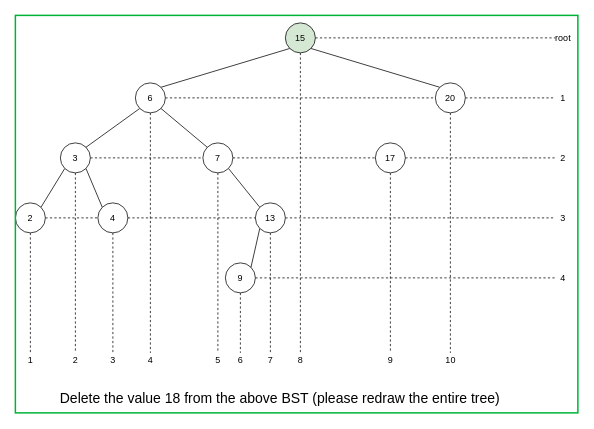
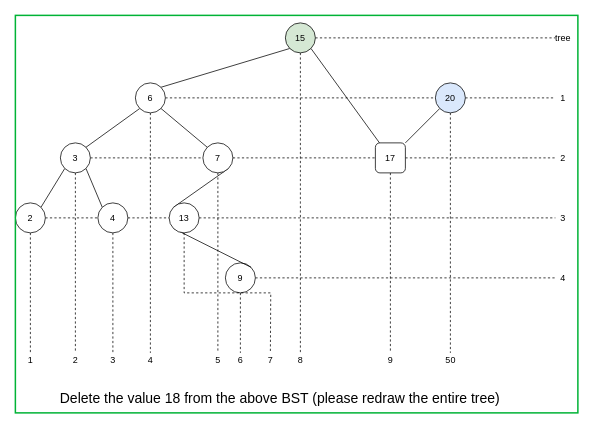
  <mxCell id="0" />
  <mxCell id="1" parent="0" />
  <mxCell id="2" style="edgeStyle=orthogonalEdgeStyle;rounded=0;orthogonalLoop=1;jettySize=auto;html=1;exitX=0.5;exitY=1;exitDx=0;exitDy=0;dashed=1;endArrow=none;endFill=0;" edge="1" parent="1" source="6"><mxGeometry relative="1" as="geometry"><mxPoint x="400" y="470" as="targetPoint" /></mxGeometry></mxCell>
  <mxCell id="3" style="rounded=0;orthogonalLoop=1;jettySize=auto;html=1;exitX=0;exitY=1;exitDx=0;exitDy=0;entryX=1;entryY=0;entryDx=0;entryDy=0;endArrow=none;endFill=0;" edge="1" parent="1" source="6" target="24"><mxGeometry relative="1" as="geometry" /></mxCell>
- <mxCell id="4" style="edgeStyle=none;rounded=0;orthogonalLoop=1;jettySize=auto;html=1;exitX=1;exitY=1;exitDx=0;exitDy=0;entryX=0;entryY=0;entryDx=0;entryDy=0;endArrow=none;endFill=0;" edge="1" parent="1" source="6" target="19"><mxGeometry relative="1" as="geometry" /></mxCell>
+ <mxCell id="4" style="edgeStyle=none;rounded=0;orthogonalLoop=1;jettySize=auto;html=1;exitX=1;exitY=1;exitDx=0;exitDy=0;endArrow=none;endFill=0;" edge="1" parent="1" source="6" target="40"><mxGeometry relative="1" as="geometry" /></mxCell>
  <mxCell id="5" style="edgeStyle=none;rounded=0;orthogonalLoop=1;jettySize=auto;html=1;exitX=1;exitY=0.5;exitDx=0;exitDy=0;endArrow=none;endFill=0;dashed=1;" edge="1" parent="1" source="6"><mxGeometry relative="1" as="geometry"><mxPoint x="740" y="50" as="targetPoint" /></mxGeometry></mxCell>
  <mxCell id="6" value="15" style="ellipse;whiteSpace=wrap;html=1;aspect=fixed;fillColor=#d5e8d4;" vertex="1" parent="1"><mxGeometry x="380" y="30" width="40" height="40" as="geometry" /></mxCell>
  <mxCell id="7" style="edgeStyle=orthogonalEdgeStyle;rounded=0;orthogonalLoop=1;jettySize=auto;html=1;exitX=0.5;exitY=1;exitDx=0;exitDy=0;dashed=1;endArrow=none;endFill=0;" edge="1" parent="1" source="10"><mxGeometry relative="1" as="geometry"><mxPoint x="290" y="470" as="targetPoint" /></mxGeometry></mxCell>
  <mxCell id="8" style="edgeStyle=none;rounded=0;orthogonalLoop=1;jettySize=auto;html=1;exitX=1;exitY=1;exitDx=0;exitDy=0;entryX=0;entryY=0;entryDx=0;entryDy=0;endArrow=none;endFill=0;" edge="1" parent="1" source="10" target="37"><mxGeometry relative="1" as="geometry" /></mxCell>
  <mxCell id="9" style="edgeStyle=none;rounded=0;orthogonalLoop=1;jettySize=auto;html=1;exitX=1;exitY=0.5;exitDx=0;exitDy=0;entryX=0;entryY=0.5;entryDx=0;entryDy=0;dashed=1;endArrow=none;endFill=0;" edge="1" parent="1" source="10" target="40"><mxGeometry relative="1" as="geometry" /></mxCell>
  <mxCell id="10" value="7" style="ellipse;whiteSpace=wrap;html=1;aspect=fixed;" vertex="1" parent="1"><mxGeometry x="270" y="190" width="40" height="40" as="geometry" /></mxCell>
  <mxCell id="11" style="edgeStyle=orthogonalEdgeStyle;rounded=0;orthogonalLoop=1;jettySize=auto;html=1;exitX=0.5;exitY=1;exitDx=0;exitDy=0;dashed=1;endArrow=none;endFill=0;" edge="1" parent="1" source="15"><mxGeometry relative="1" as="geometry"><mxPoint x="100" y="470" as="targetPoint" /></mxGeometry></mxCell>
  <mxCell id="12" style="edgeStyle=none;rounded=0;orthogonalLoop=1;jettySize=auto;html=1;exitX=0;exitY=1;exitDx=0;exitDy=0;entryX=1;entryY=0;entryDx=0;entryDy=0;endArrow=none;endFill=0;" edge="1" parent="1" source="15" target="33"><mxGeometry relative="1" as="geometry" /></mxCell>
  <mxCell id="13" style="edgeStyle=none;rounded=0;orthogonalLoop=1;jettySize=auto;html=1;exitX=1;exitY=1;exitDx=0;exitDy=0;entryX=0;entryY=0;entryDx=0;entryDy=0;endArrow=none;endFill=0;" edge="1" parent="1" source="15" target="30"><mxGeometry relative="1" as="geometry" /></mxCell>
  <mxCell id="14" style="edgeStyle=none;rounded=0;orthogonalLoop=1;jettySize=auto;html=1;exitX=1;exitY=0.5;exitDx=0;exitDy=0;entryX=0;entryY=0.5;entryDx=0;entryDy=0;dashed=1;endArrow=none;endFill=0;" edge="1" parent="1" source="15" target="10"><mxGeometry relative="1" as="geometry" /></mxCell>
  <mxCell id="15" value="3" style="ellipse;whiteSpace=wrap;html=1;aspect=fixed;" vertex="1" parent="1"><mxGeometry x="80" y="190" width="40" height="40" as="geometry" /></mxCell>
  <mxCell id="16" style="edgeStyle=orthogonalEdgeStyle;rounded=0;orthogonalLoop=1;jettySize=auto;html=1;exitX=0.5;exitY=1;exitDx=0;exitDy=0;dashed=1;endArrow=none;endFill=0;" edge="1" parent="1" source="19"><mxGeometry relative="1" as="geometry"><mxPoint x="600" y="470" as="targetPoint" /></mxGeometry></mxCell>
+ <mxCell id="17" style="edgeStyle=none;rounded=0;orthogonalLoop=1;jettySize=auto;html=1;exitX=0;exitY=1;exitDx=0;exitDy=0;entryX=1;entryY=0;entryDx=0;entryDy=0;endArrow=none;endFill=0;" edge="1" parent="1" source="19" target="40"><mxGeometry relative="1" as="geometry" /></mxCell>
  <mxCell id="18" style="edgeStyle=none;rounded=0;orthogonalLoop=1;jettySize=auto;html=1;exitX=1;exitY=0.5;exitDx=0;exitDy=0;dashed=1;endArrow=none;endFill=0;" edge="1" parent="1" source="19"><mxGeometry relative="1" as="geometry"><mxPoint x="740" y="130" as="targetPoint" /></mxGeometry></mxCell>
- <mxCell id="19" value="20" style="ellipse;whiteSpace=wrap;html=1;aspect=fixed;" vertex="1" parent="1"><mxGeometry x="580" y="110" width="40" height="40" as="geometry" /></mxCell>
+ <mxCell id="19" value="20" style="ellipse;whiteSpace=wrap;html=1;aspect=fixed;fillColor=#dae8fc;" vertex="1" parent="1"><mxGeometry x="580" y="110" width="40" height="40" as="geometry" /></mxCell>
  <mxCell id="20" style="edgeStyle=orthogonalEdgeStyle;rounded=0;orthogonalLoop=1;jettySize=auto;html=1;exitX=0.5;exitY=1;exitDx=0;exitDy=0;dashed=1;endArrow=none;endFill=0;" edge="1" parent="1" source="24"><mxGeometry relative="1" as="geometry"><mxPoint x="200" y="470" as="targetPoint" /></mxGeometry></mxCell>
  <mxCell id="21" style="edgeStyle=none;rounded=0;orthogonalLoop=1;jettySize=auto;html=1;exitX=1;exitY=1;exitDx=0;exitDy=0;entryX=0;entryY=0;entryDx=0;entryDy=0;endArrow=none;endFill=0;" edge="1" parent="1" source="24" target="10"><mxGeometry relative="1" as="geometry" /></mxCell>
  <mxCell id="22" style="edgeStyle=none;rounded=0;orthogonalLoop=1;jettySize=auto;html=1;exitX=0;exitY=1;exitDx=0;exitDy=0;entryX=1;entryY=0;entryDx=0;entryDy=0;endArrow=none;endFill=0;" edge="1" parent="1" source="24" target="15"><mxGeometry relative="1" as="geometry" /></mxCell>
  <mxCell id="23" style="edgeStyle=none;rounded=0;orthogonalLoop=1;jettySize=auto;html=1;exitX=1;exitY=0.5;exitDx=0;exitDy=0;dashed=1;endArrow=none;endFill=0;" edge="1" parent="1" source="24"><mxGeometry relative="1" as="geometry"><mxPoint x="580" y="130" as="targetPoint" /></mxGeometry></mxCell>
  <mxCell id="24" value="6" style="ellipse;whiteSpace=wrap;html=1;aspect=fixed;" vertex="1" parent="1"><mxGeometry x="180" y="110" width="40" height="40" as="geometry" /></mxCell>
  <mxCell id="25" style="edgeStyle=orthogonalEdgeStyle;rounded=0;orthogonalLoop=1;jettySize=auto;html=1;exitX=0.5;exitY=1;exitDx=0;exitDy=0;dashed=1;endArrow=none;endFill=0;" edge="1" parent="1" source="27"><mxGeometry relative="1" as="geometry"><mxPoint x="320" y="470" as="targetPoint" /></mxGeometry></mxCell>
  <mxCell id="26" style="edgeStyle=none;rounded=0;orthogonalLoop=1;jettySize=auto;html=1;exitX=1;exitY=0.5;exitDx=0;exitDy=0;dashed=1;endArrow=none;endFill=0;" edge="1" parent="1" source="27"><mxGeometry relative="1" as="geometry"><mxPoint x="740" y="370" as="targetPoint" /></mxGeometry></mxCell>
  <mxCell id="27" value="9" style="ellipse;whiteSpace=wrap;html=1;aspect=fixed;" vertex="1" parent="1"><mxGeometry x="300" y="350" width="40" height="40" as="geometry" /></mxCell>
  <mxCell id="28" style="edgeStyle=orthogonalEdgeStyle;rounded=0;orthogonalLoop=1;jettySize=auto;html=1;exitX=0.5;exitY=1;exitDx=0;exitDy=0;dashed=1;endArrow=none;endFill=0;" edge="1" parent="1" source="30"><mxGeometry relative="1" as="geometry"><mxPoint x="150" y="470" as="targetPoint" /></mxGeometry></mxCell>
  <mxCell id="29" style="edgeStyle=none;rounded=0;orthogonalLoop=1;jettySize=auto;html=1;exitX=1;exitY=0.5;exitDx=0;exitDy=0;entryX=0;entryY=0.5;entryDx=0;entryDy=0;dashed=1;endArrow=none;endFill=0;" edge="1" parent="1" source="30" target="37"><mxGeometry relative="1" as="geometry" /></mxCell>
  <mxCell id="30" value="4" style="ellipse;whiteSpace=wrap;html=1;aspect=fixed;" vertex="1" parent="1"><mxGeometry x="130" y="270" width="40" height="40" as="geometry" /></mxCell>
  <mxCell id="31" style="edgeStyle=orthogonalEdgeStyle;rounded=0;orthogonalLoop=1;jettySize=auto;html=1;exitX=0.5;exitY=1;exitDx=0;exitDy=0;endArrow=none;endFill=0;dashed=1;" edge="1" parent="1" source="33"><mxGeometry relative="1" as="geometry"><mxPoint x="40" y="470" as="targetPoint" /></mxGeometry></mxCell>
  <mxCell id="32" style="edgeStyle=none;rounded=0;orthogonalLoop=1;jettySize=auto;html=1;exitX=1;exitY=0.5;exitDx=0;exitDy=0;entryX=0;entryY=0.5;entryDx=0;entryDy=0;dashed=1;endArrow=none;endFill=0;" edge="1" parent="1" source="33" target="30"><mxGeometry relative="1" as="geometry" /></mxCell>
  <mxCell id="33" value="2" style="ellipse;whiteSpace=wrap;html=1;aspect=fixed;" vertex="1" parent="1"><mxGeometry y="270" width="40" height="40" as="geometry" x="20" /></mxCell>
  <mxCell id="34" style="edgeStyle=orthogonalEdgeStyle;rounded=0;orthogonalLoop=1;jettySize=auto;html=1;exitX=0.5;exitY=1;exitDx=0;exitDy=0;dashed=1;endArrow=none;endFill=0;" edge="1" parent="1" source="37"><mxGeometry relative="1" as="geometry"><mxPoint x="360" y="470" as="targetPoint" /></mxGeometry></mxCell>
  <mxCell id="35" style="edgeStyle=none;rounded=0;orthogonalLoop=1;jettySize=auto;html=1;exitX=0;exitY=1;exitDx=0;exitDy=0;entryX=1;entryY=0;entryDx=0;entryDy=0;endArrow=none;endFill=0;" edge="1" parent="1" source="37" target="27"><mxGeometry relative="1" as="geometry" /></mxCell>
  <mxCell id="36" style="edgeStyle=none;rounded=0;orthogonalLoop=1;jettySize=auto;html=1;exitX=1;exitY=0.5;exitDx=0;exitDy=0;dashed=1;endArrow=none;endFill=0;" edge="1" parent="1" source="37"><mxGeometry relative="1" as="geometry"><mxPoint x="740" y="290" as="targetPoint" /></mxGeometry></mxCell>
- <mxCell id="37" value="13" style="ellipse;whiteSpace=wrap;html=1;aspect=fixed;" vertex="1" parent="1"><mxGeometry x="340" y="270" width="40" height="40" as="geometry" /></mxCell>
+ <mxCell id="37" value="13" style="ellipse;whiteSpace=wrap;html=1;aspect=fixed;" vertex="1" parent="1"><mxGeometry x="225" y="270" width="40" height="40" as="geometry" /></mxCell>
  <mxCell id="38" style="edgeStyle=orthogonalEdgeStyle;rounded=0;orthogonalLoop=1;jettySize=auto;html=1;exitX=0.5;exitY=1;exitDx=0;exitDy=0;dashed=1;endArrow=none;endFill=0;" edge="1" parent="1" source="40"><mxGeometry relative="1" as="geometry"><mxPoint x="520" y="470" as="targetPoint" /></mxGeometry></mxCell>
  <mxCell id="39" style="edgeStyle=none;rounded=0;orthogonalLoop=1;jettySize=auto;html=1;exitX=1;exitY=0.5;exitDx=0;exitDy=0;dashed=1;endArrow=none;endFill=0;" edge="1" parent="1" source="40"><mxGeometry relative="1" as="geometry"><mxPoint x="700" y="210" as="targetPoint" /></mxGeometry></mxCell>
- <mxCell id="40" value="17" style="ellipse;whiteSpace=wrap;html=1;aspect=fixed;" vertex="1" parent="1"><mxGeometry x="500" y="190" width="40" height="40" as="geometry" /></mxCell>
+ <mxCell id="40" value="17" style="whiteSpace=wrap;html=1;aspect=fixed;rounded=1;" vertex="1" parent="1"><mxGeometry x="500" y="190" width="40" height="40" as="geometry" /></mxCell>
  <mxCell id="41" style="edgeStyle=none;rounded=0;orthogonalLoop=1;jettySize=auto;html=1;exitX=1;exitY=0.5;exitDx=0;exitDy=0;dashed=1;endArrow=none;endFill=0;" edge="1" parent="1"><mxGeometry relative="1" as="geometry"><mxPoint x="740" y="210" as="targetPoint" /><mxPoint x="700" y="210" as="sourcePoint" /></mxGeometry></mxCell>
- <mxCell id="42" value="root" style="text;html=1;align=center;verticalAlign=middle;resizable=0;points=[];autosize=1;" vertex="1" parent="1"><mxGeometry x="730" y="40" width="40" height="20" as="geometry" /></mxCell>
+ <mxCell id="42" value="tree" style="text;html=1;align=center;verticalAlign=middle;resizable=0;points=[];autosize=1;" vertex="1" parent="1"><mxGeometry x="730" y="40" width="40" height="20" as="geometry" /></mxCell>
  <mxCell id="43" value="1" style="text;html=1;align=center;verticalAlign=middle;resizable=0;points=[];autosize=1;" vertex="1" parent="1"><mxGeometry x="740" y="120" width="20" height="20" as="geometry" /></mxCell>
  <mxCell id="44" value="2" style="text;html=1;align=center;verticalAlign=middle;resizable=0;points=[];autosize=1;" vertex="1" parent="1"><mxGeometry x="740" y="200" width="20" height="20" as="geometry" /></mxCell>
  <mxCell id="45" value="3" style="text;html=1;align=center;verticalAlign=middle;resizable=0;points=[];autosize=1;" vertex="1" parent="1"><mxGeometry x="740" y="280" width="20" height="20" as="geometry" /></mxCell>
  <mxCell id="46" value="4" style="text;html=1;align=center;verticalAlign=middle;resizable=0;points=[];autosize=1;" vertex="1" parent="1"><mxGeometry x="740" y="360" width="20" height="20" as="geometry" /></mxCell>
  <mxCell id="47" value="1" style="text;html=1;align=center;verticalAlign=middle;resizable=0;points=[];autosize=1;" vertex="1" parent="1"><mxGeometry x="30" y="470" width="20" height="20" as="geometry" /></mxCell>
  <mxCell id="48" value="2" style="text;html=1;align=center;verticalAlign=middle;resizable=0;points=[];autosize=1;" vertex="1" parent="1"><mxGeometry x="90" y="470" width="20" height="20" as="geometry" /></mxCell>
  <mxCell id="49" value="3" style="text;html=1;align=center;verticalAlign=middle;resizable=0;points=[];autosize=1;" vertex="1" parent="1"><mxGeometry x="140" y="470" width="20" height="20" as="geometry" /></mxCell>
  <mxCell id="50" value="4" style="text;html=1;align=center;verticalAlign=middle;resizable=0;points=[];autosize=1;" vertex="1" parent="1"><mxGeometry x="190" y="470" width="20" height="20" as="geometry" /></mxCell>
  <mxCell id="51" value="5" style="text;html=1;align=center;verticalAlign=middle;resizable=0;points=[];autosize=1;" vertex="1" parent="1"><mxGeometry x="280" y="470" width="20" height="20" as="geometry" /></mxCell>
  <mxCell id="52" value="6" style="text;html=1;align=center;verticalAlign=middle;resizable=0;points=[];autosize=1;" vertex="1" parent="1"><mxGeometry x="310" y="470" width="20" height="20" as="geometry" /></mxCell>
  <mxCell id="53" value="7" style="text;html=1;align=center;verticalAlign=middle;resizable=0;points=[];autosize=1;" vertex="1" parent="1"><mxGeometry x="350" y="470" width="20" height="20" as="geometry" /></mxCell>
  <mxCell id="54" value="8" style="text;html=1;align=center;verticalAlign=middle;resizable=0;points=[];autosize=1;" vertex="1" parent="1"><mxGeometry x="390" y="470" width="20" height="20" as="geometry" /></mxCell>
  <mxCell id="55" value="9" style="text;html=1;align=center;verticalAlign=middle;resizable=0;points=[];autosize=1;" vertex="1" parent="1"><mxGeometry x="510" y="470" width="20" height="20" as="geometry" /></mxCell>
- <mxCell id="56" value="10" style="text;html=1;align=center;verticalAlign=middle;resizable=0;points=[];autosize=1;" vertex="1" parent="1"><mxGeometry x="585" y="470" width="30" height="20" as="geometry" /></mxCell>
+ <mxCell id="56" value="50" style="text;html=1;align=center;verticalAlign=middle;resizable=0;points=[];autosize=1;" vertex="1" parent="1"><mxGeometry x="585" y="470" width="30" height="20" as="geometry" /></mxCell>
  <mxCell id="57" value="&lt;p class=&quot;MsoListParagraph&quot; style=&quot;text-indent: -18.0pt&quot;&gt;&lt;span lang=&quot;EN-IE&quot; style=&quot;font-size: 14.0pt ; line-height: 115%&quot;&gt;Delete the value 18 from the above BST (please redraw the entire tree)&lt;/span&gt;&lt;/p&gt;" style="text;html=1;strokeColor=none;fillColor=none;align=center;verticalAlign=middle;whiteSpace=wrap;rounded=0;" vertex="1" parent="1"><mxGeometry x="30" y="510" width="710" height="40" as="geometry" /></mxCell>
  <mxCell id="58" value="" style="rounded=0;whiteSpace=wrap;html=1;fillColor=none;strokeColor=#00B336;strokeWidth=2;" vertex="1" parent="1"><mxGeometry y="20" width="750" height="530" as="geometry" x="20" /></mxCell>
